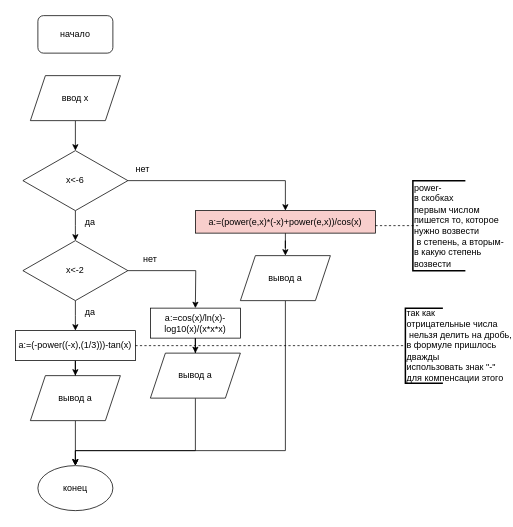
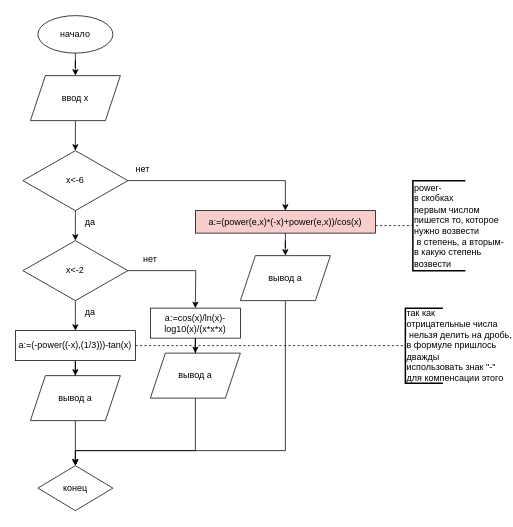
  <mxCell id="0" />
  <mxCell id="1" parent="0" />
- <mxCell id="3" value="начало" style="whiteSpace=wrap;html=1;rounded=1;" vertex="1" parent="1"><mxGeometry x="50" y="20" width="100" height="50" as="geometry" /></mxCell>
+ <mxCell id="2" style="edgeStyle=orthogonalEdgeStyle;rounded=0;orthogonalLoop=1;jettySize=auto;html=1;" edge="1" parent="1" source="3" target="5"><mxGeometry relative="1" as="geometry"><mxPoint x="100" y="100" as="targetPoint" /></mxGeometry></mxCell>
+ <mxCell id="3" value="начало" style="ellipse;whiteSpace=wrap;html=1;" vertex="1" parent="1"><mxGeometry x="50" y="20" width="100" height="50" as="geometry" /></mxCell>
  <mxCell id="4" style="edgeStyle=orthogonalEdgeStyle;rounded=0;orthogonalLoop=1;jettySize=auto;html=1;" edge="1" parent="1" source="5" target="8"><mxGeometry relative="1" as="geometry"><mxPoint x="100" y="200" as="targetPoint" /></mxGeometry></mxCell>
  <mxCell id="5" value="ввод х" style="shape=parallelogram;perimeter=parallelogramPerimeter;whiteSpace=wrap;html=1;fixedSize=1;" vertex="1" parent="1"><mxGeometry x="40" y="100" width="120" height="60" as="geometry" /></mxCell>
  <mxCell id="6" style="edgeStyle=orthogonalEdgeStyle;rounded=0;orthogonalLoop=1;jettySize=auto;html=1;" edge="1" parent="1" source="8"><mxGeometry relative="1" as="geometry"><mxPoint x="100" y="320" as="targetPoint" /></mxGeometry></mxCell>
  <mxCell id="7" style="edgeStyle=orthogonalEdgeStyle;rounded=0;orthogonalLoop=1;jettySize=auto;html=1;" edge="1" parent="1" source="8" target="10"><mxGeometry relative="1" as="geometry"><mxPoint x="300" y="280" as="targetPoint" /><Array as="points"><mxPoint x="380" y="240" /></Array></mxGeometry></mxCell>
  <mxCell id="8" value="x&amp;lt;-6" style="rhombus;whiteSpace=wrap;html=1;" vertex="1" parent="1"><mxGeometry x="30" y="200" width="140" height="80" as="geometry" /></mxCell>
  <mxCell id="9" style="edgeStyle=orthogonalEdgeStyle;rounded=0;orthogonalLoop=1;jettySize=auto;html=1;" edge="1" parent="1" source="10" target="12"><mxGeometry relative="1" as="geometry"><mxPoint x="300" y="340" as="targetPoint" /></mxGeometry></mxCell>
  <mxCell id="10" value="a:=(power(e,x)*(-x)+power(e,x))/cos(x)" style="rounded=0;whiteSpace=wrap;html=1;fillColor=#f8cecc;" vertex="1" parent="1"><mxGeometry x="260" y="280" width="240" height="30" as="geometry" /></mxCell>
  <mxCell id="11" style="edgeStyle=orthogonalEdgeStyle;rounded=0;orthogonalLoop=1;jettySize=auto;html=1;entryX=0.5;entryY=0;entryDx=0;entryDy=0;" edge="1" parent="1" source="12" target="28"><mxGeometry relative="1" as="geometry"><mxPoint x="380" y="600" as="targetPoint" /><Array as="points"><mxPoint x="380" y="600" /><mxPoint x="100" y="600" /></Array></mxGeometry></mxCell>
  <mxCell id="12" value="вывод а" style="shape=parallelogram;perimeter=parallelogramPerimeter;whiteSpace=wrap;html=1;fixedSize=1;" vertex="1" parent="1"><mxGeometry x="320" y="340" width="120" height="60" as="geometry" /></mxCell>
  <mxCell id="13" style="edgeStyle=orthogonalEdgeStyle;rounded=0;orthogonalLoop=1;jettySize=auto;html=1;" edge="1" parent="1" source="15"><mxGeometry relative="1" as="geometry"><mxPoint x="100" y="440" as="targetPoint" /></mxGeometry></mxCell>
  <mxCell id="14" style="edgeStyle=orthogonalEdgeStyle;rounded=0;orthogonalLoop=1;jettySize=auto;html=1;exitX=1;exitY=0.5;exitDx=0;exitDy=0;" edge="1" parent="1" source="15"><mxGeometry relative="1" as="geometry"><mxPoint x="260" y="410" as="targetPoint" /></mxGeometry></mxCell>
  <mxCell id="15" value="x&amp;lt;-2" style="rhombus;whiteSpace=wrap;html=1;" vertex="1" parent="1"><mxGeometry x="30" y="320" width="140" height="80" as="geometry" /></mxCell>
  <mxCell id="16" style="edgeStyle=orthogonalEdgeStyle;rounded=0;orthogonalLoop=1;jettySize=auto;html=1;" edge="1" parent="1" source="17" target="19"><mxGeometry relative="1" as="geometry"><mxPoint x="100" y="520" as="targetPoint" /></mxGeometry></mxCell>
  <mxCell id="17" value="a:=(-power((-x),(1/3)))-tan(x)" style="rounded=0;whiteSpace=wrap;html=1;" vertex="1" parent="1"><mxGeometry x="20" y="440" width="160" height="40" as="geometry" /></mxCell>
  <mxCell id="18" style="edgeStyle=orthogonalEdgeStyle;rounded=0;orthogonalLoop=1;jettySize=auto;html=1;exitX=0.5;exitY=1;exitDx=0;exitDy=0;" edge="1" parent="1" source="19" target="28"><mxGeometry relative="1" as="geometry"><mxPoint x="100" y="640" as="targetPoint" /></mxGeometry></mxCell>
  <mxCell id="19" value="вывод а" style="shape=parallelogram;perimeter=parallelogramPerimeter;whiteSpace=wrap;html=1;fixedSize=1;" vertex="1" parent="1"><mxGeometry x="40" y="500" width="120" height="60" as="geometry" /></mxCell>
  <mxCell id="20" style="edgeStyle=orthogonalEdgeStyle;rounded=0;orthogonalLoop=1;jettySize=auto;html=1;" edge="1" parent="1" source="21" target="23"><mxGeometry relative="1" as="geometry"><mxPoint x="260" y="480" as="targetPoint" /></mxGeometry></mxCell>
  <mxCell id="21" value="a:=cos(x)/ln(x)-log10(x)/(x*x*x)" style="rounded=0;whiteSpace=wrap;html=1;" vertex="1" parent="1"><mxGeometry x="200" y="410" width="120" height="40" as="geometry" /></mxCell>
  <mxCell id="22" style="edgeStyle=orthogonalEdgeStyle;rounded=0;orthogonalLoop=1;jettySize=auto;html=1;exitX=0.5;exitY=1;exitDx=0;exitDy=0;entryX=0.5;entryY=0;entryDx=0;entryDy=0;" edge="1" parent="1" source="23" target="28"><mxGeometry relative="1" as="geometry"><mxPoint x="100" y="600" as="targetPoint" /><Array as="points"><mxPoint x="260" y="600" /><mxPoint x="100" y="600" /></Array></mxGeometry></mxCell>
  <mxCell id="23" value="вывод а" style="shape=parallelogram;perimeter=parallelogramPerimeter;whiteSpace=wrap;html=1;fixedSize=1;" vertex="1" parent="1"><mxGeometry x="200" y="470" width="120" height="60" as="geometry" /></mxCell>
  <mxCell id="24" value="нет" style="text;html=1;align=center;verticalAlign=middle;whiteSpace=wrap;rounded=0;" vertex="1" parent="1"><mxGeometry x="160" y="210" width="60" height="30" as="geometry" /></mxCell>
  <mxCell id="25" value="нет" style="text;html=1;align=center;verticalAlign=middle;whiteSpace=wrap;rounded=0;" vertex="1" parent="1"><mxGeometry x="170" y="330" width="60" height="30" as="geometry" /></mxCell>
  <mxCell id="26" value="да" style="text;html=1;align=center;verticalAlign=middle;whiteSpace=wrap;rounded=0;" vertex="1" parent="1"><mxGeometry x="90" y="280" width="60" height="30" as="geometry" /></mxCell>
  <mxCell id="27" value="да" style="text;html=1;align=center;verticalAlign=middle;whiteSpace=wrap;rounded=0;" vertex="1" parent="1"><mxGeometry x="90" y="400" width="60" height="30" as="geometry" /></mxCell>
- <mxCell id="28" value="конец" style="ellipse;whiteSpace=wrap;html=1;" vertex="1" parent="1"><mxGeometry x="50" y="620" width="100" height="60" as="geometry" /></mxCell>
+ <mxCell id="28" value="конец" style="rhombus;whiteSpace=wrap;html=1;" vertex="1" parent="1"><mxGeometry x="50" y="620" width="100" height="60" as="geometry" /></mxCell>
  <mxCell id="29" value="" style="endArrow=none;dashed=1;html=1;rounded=0;" edge="1" parent="1"><mxGeometry width="50" height="50" relative="1" as="geometry"><mxPoint x="500" y="300" as="sourcePoint" /><mxPoint x="560" y="300" as="targetPoint" /></mxGeometry></mxCell>
  <mxCell id="30" value="power-&lt;div&gt;в скобках&lt;/div&gt;&lt;div&gt;первым числом&amp;nbsp;&lt;/div&gt;&lt;div&gt;пишется то, которое&amp;nbsp;&lt;/div&gt;&lt;div&gt;нужно возвести&lt;/div&gt;&lt;div&gt;&amp;nbsp;в степень, а вторым-&lt;/div&gt;&lt;div&gt;в какую степень&amp;nbsp;&lt;/div&gt;&lt;div&gt;возвести&lt;/div&gt;" style="strokeWidth=2;html=1;shape=mxgraph.flowchart.annotation_1;align=left;pointerEvents=1;" vertex="1" parent="1"><mxGeometry x="550" y="240" width="70" height="120" as="geometry" /></mxCell>
  <mxCell id="31" value="" style="endArrow=none;dashed=1;html=1;rounded=0;" edge="1" parent="1"><mxGeometry width="50" height="50" relative="1" as="geometry"><mxPoint x="180" y="460" as="sourcePoint" /><mxPoint x="540" y="460" as="targetPoint" /></mxGeometry></mxCell>
  <mxCell id="32" value="так как&lt;div&gt;отрицательные числа&lt;/div&gt;&lt;div&gt;&amp;nbsp;нельзя делить на дробь,&lt;/div&gt;&lt;div&gt;в формуле пришлось&amp;nbsp;&lt;/div&gt;&lt;div&gt;дважды&lt;/div&gt;&lt;div&gt;&lt;span style=&quot;background-color: initial;&quot;&gt;использовать знак &quot;-&quot;&amp;nbsp;&lt;/span&gt;&lt;/div&gt;&lt;div&gt;для компенсации этого&lt;/div&gt;" style="strokeWidth=2;html=1;shape=mxgraph.flowchart.annotation_1;align=left;pointerEvents=1;" vertex="1" parent="1"><mxGeometry x="540" y="410" width="50" height="100" as="geometry" /></mxCell>
